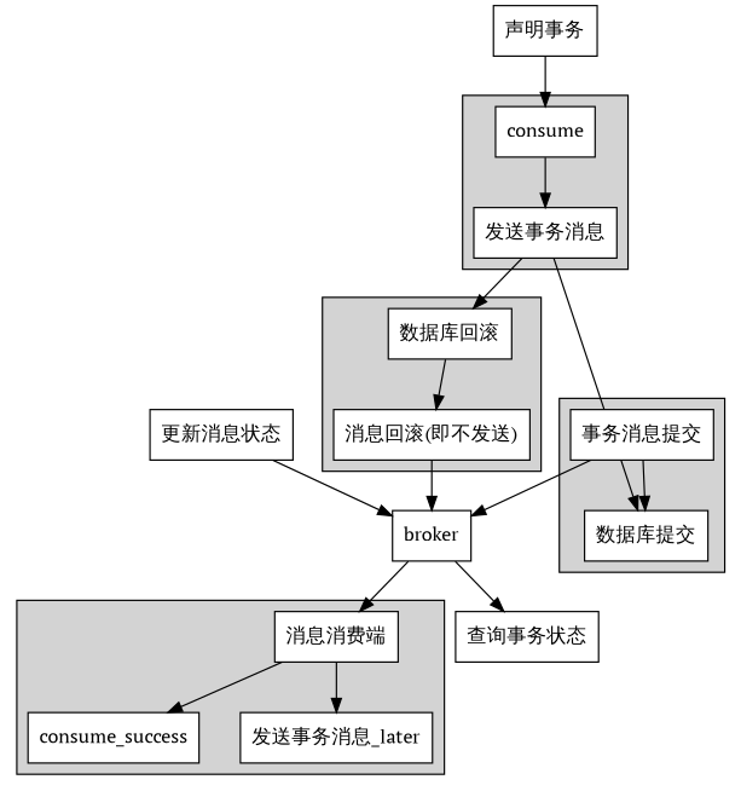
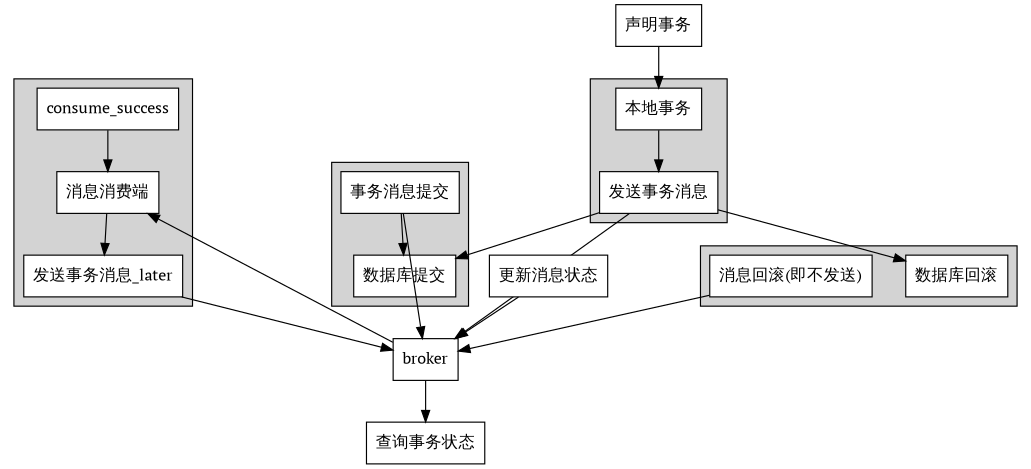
  digraph {
    fontname="PT Serif"
    nodesep=0.4
    rank=same
    ranksep=0.5
    splines=line
    style=filled
    node [color=black fillcolor=white fontname="PT Serif" shape=box style=filled]
    edge [fontname="PT Serif"]
-   n1 [label=consume]
+   n1 [label="本地事务"]
    n2 [label="发送事务消息"]
    n3 [label="数据库回滚"]
    n4 [label="消息回滚(即不发送)"]
    n5 [label="数据库提交"]
    n6 [label="事务消息提交"]
    n7 [label="消息消费端"]
    n8 [label=consume_success]
    n9 [label="发送事务消息_later"]
    n10 [label=broker]
    n11 [label="声明事务"]
    n12 [label="查询事务状态"]
    n13 [label="更新消息状态"]
    subgraph cluster_1 {
      n1
      n2
    }
    subgraph cluster_2 {
      n3
      n4
    }
    subgraph cluster_3 {
      n5
      n6
    }
    subgraph cluster_4 {
      n7
      n8
      n9
    }
    n1 -> n2
    n2 -> n3
    n2 -> n5
-   n3 -> n4
+   n2 -> n10
    n4 -> n10
    n6 -> n5
    n6 -> n10
-   n7 -> n8
+   n8 -> n7
    n7 -> n9
+   n9 -> n10
    n10 -> n7
    n10 -> n12
    n11 -> n1
    n13 -> n10
  }
